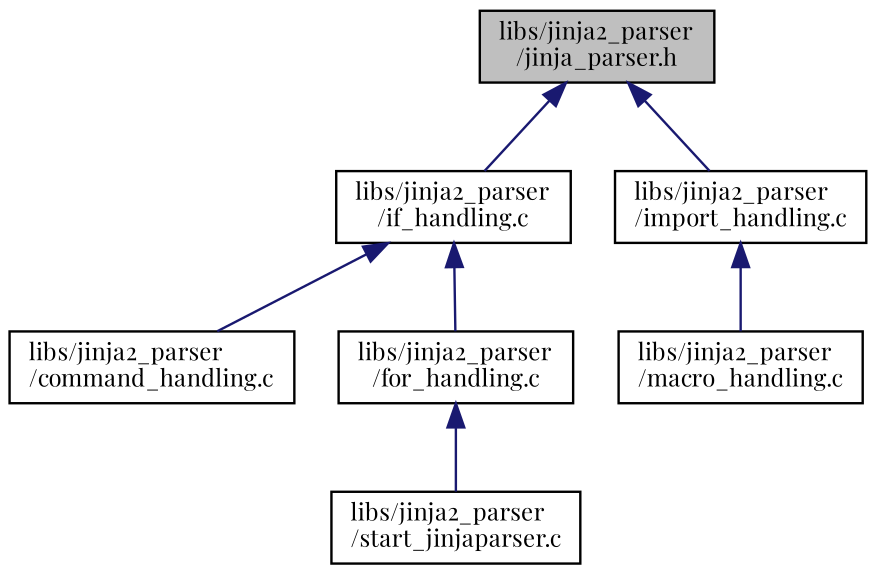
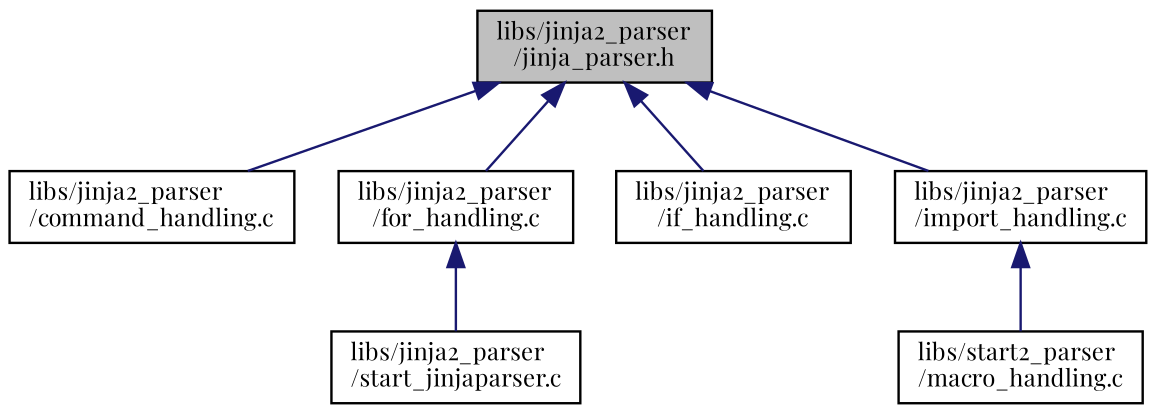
  digraph {
    fontname="Playfair Display"
    node [color=black fillcolor=white fontname="Playfair Display" fontsize=10 shape=record style=filled]
    edge [color=midnightblue dir=back fontname="Playfair Display" fontsize=10 labelfontname=Helvetica labelfontsize=10 style=solid]
    n1 [fillcolor=grey75 fontcolor=black height=0.2 label="libs/jinja2_parser\l/jinja_parser.h" width=0.4]
    n2 [height=0.2 label="libs/jinja2_parser\l/command_handling.c" width=0.4]
    n3 [height=0.2 label="libs/jinja2_parser\l/for_handling.c" width=0.4]
    n4 [height=0.2 label="libs/jinja2_parser\l/if_handling.c" width=0.4]
    n5 [height=0.2 label="libs/jinja2_parser\l/import_handling.c" width=0.4]
    n6 [height=0.2 label="libs/jinja2_parser\l/start_jinjaparser.c" width=0.4]
-   n7 [height=0.2 label="libs/jinja2_parser\l/macro_handling.c" width=0.4]
-   n4 -> n2
-   n4 -> n3
+   n7 [height=0.2 label="libs/start2_parser\l/macro_handling.c" width=0.4]
+   n1 -> n2
+   n1 -> n3
    n1 -> n4
    n1 -> n5
    n3 -> n6
    n5 -> n7
  }
